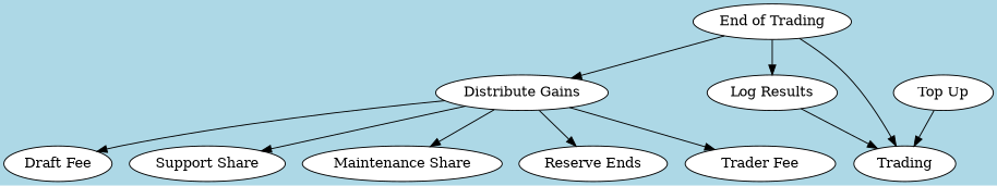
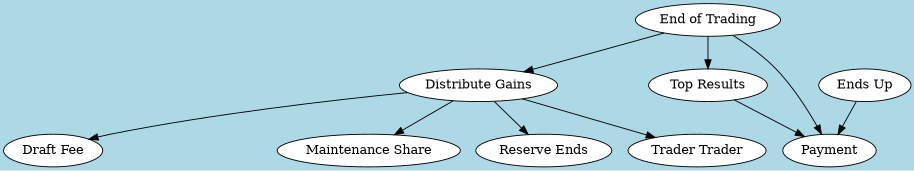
  digraph {
    bgcolor=lightblue
    concentrate=false
    splines=true
    node [fillcolor=white shape=oval style=filled]
    "End of Trading"
    "Distribute Gains"
-   "Log Results"
-   Payment [label=Trading]
+   "Log Results" [label="Top Results"]
+   Payment
    "Draft Fee"
-   "Support Share"
    "Maintenance Share"
    n8 [label="Reserve Ends"]
-   "Trader Fee"
-   "Top Up"
+   "Trader Fee" [label="Trader Trader"]
+   "Top Up" [label="Ends Up"]
    "End of Trading" -> "Distribute Gains"
    "End of Trading" -> "Log Results"
    "End of Trading" -> Payment
    "Distribute Gains" -> "Draft Fee"
-   "Distribute Gains" -> "Support Share"
    "Distribute Gains" -> "Maintenance Share"
    "Distribute Gains" -> n8
    "Distribute Gains" -> "Trader Fee"
    "Log Results" -> Payment
    "Top Up" -> Payment
  }
